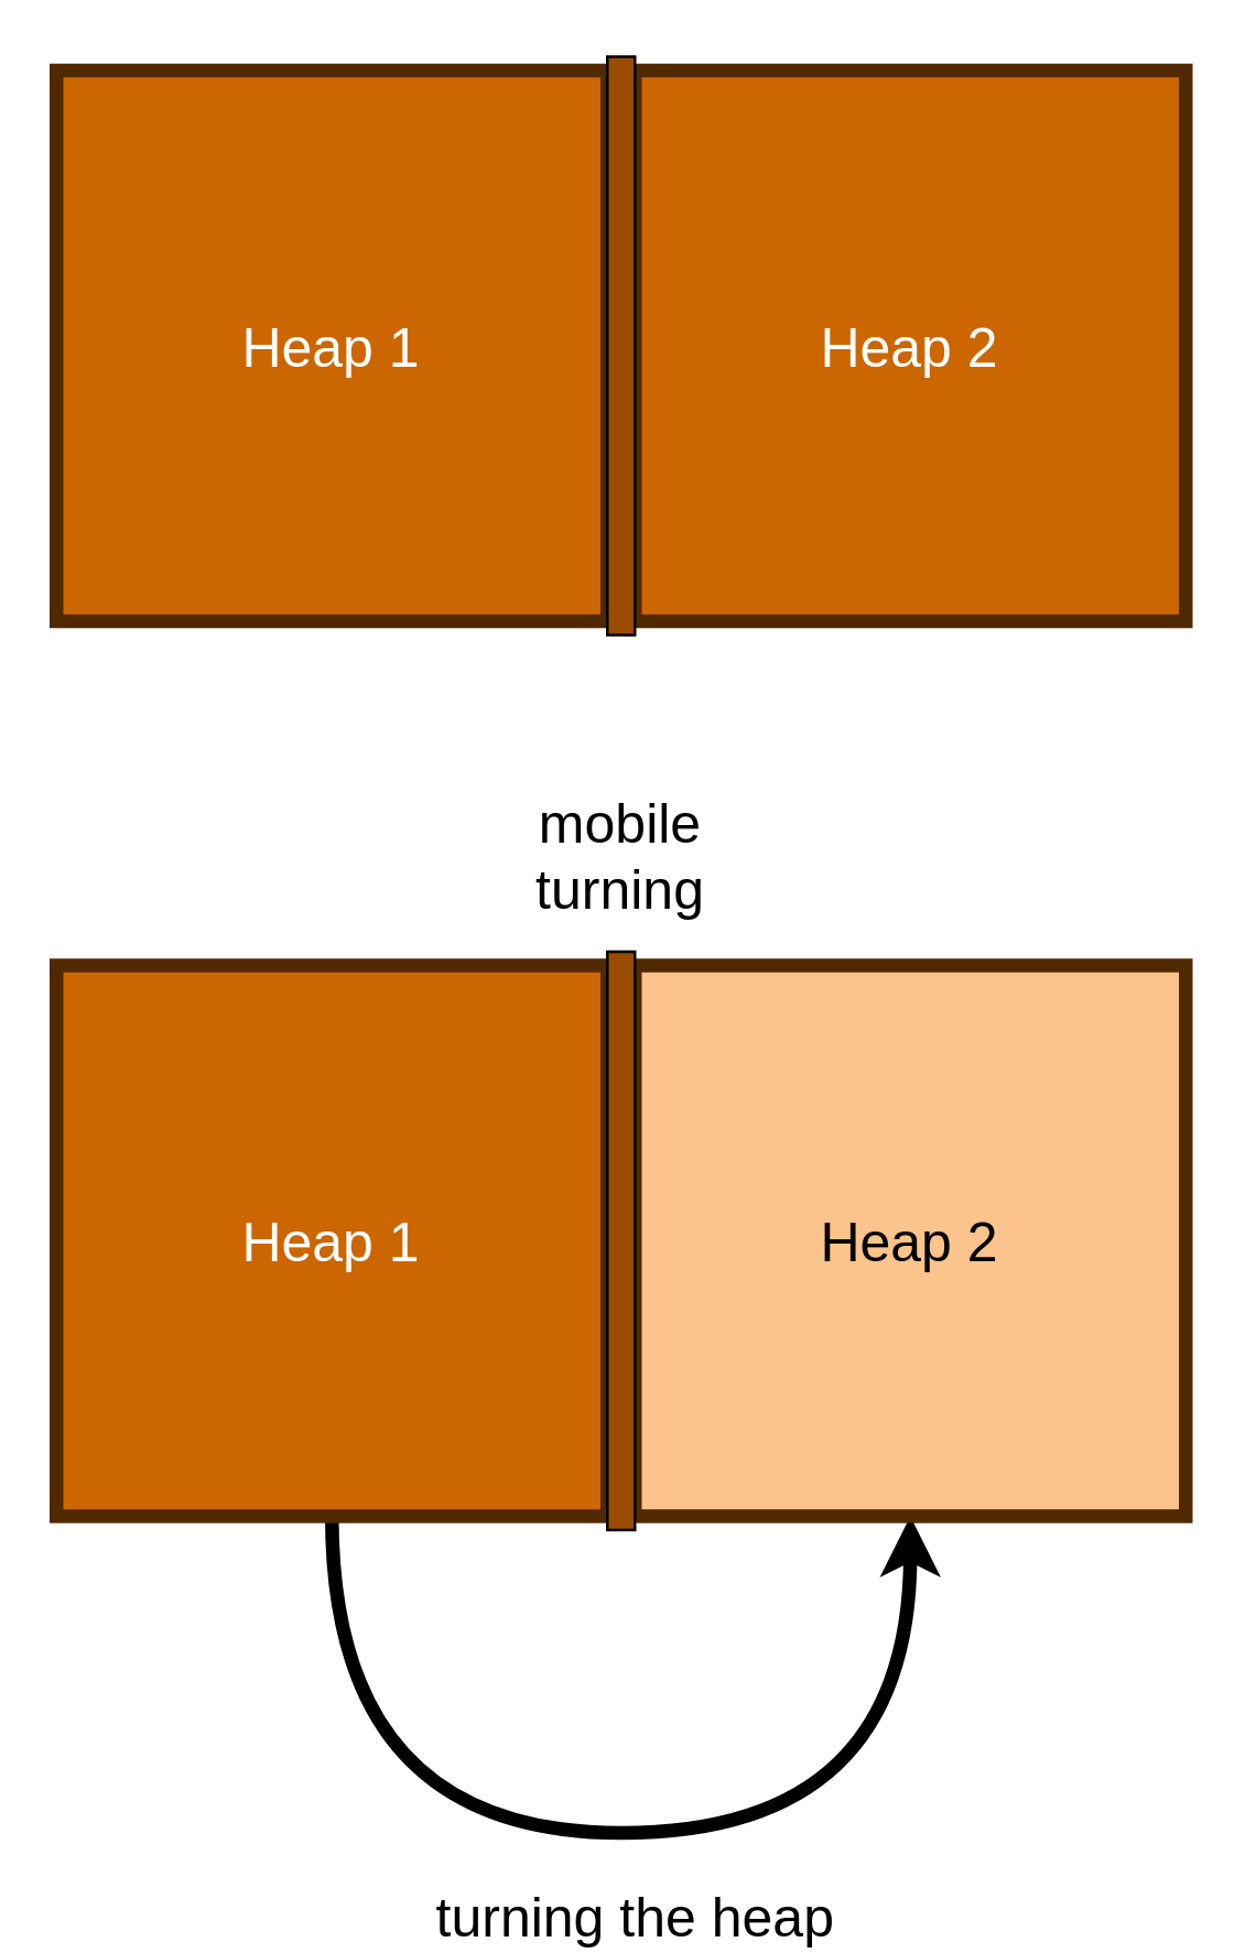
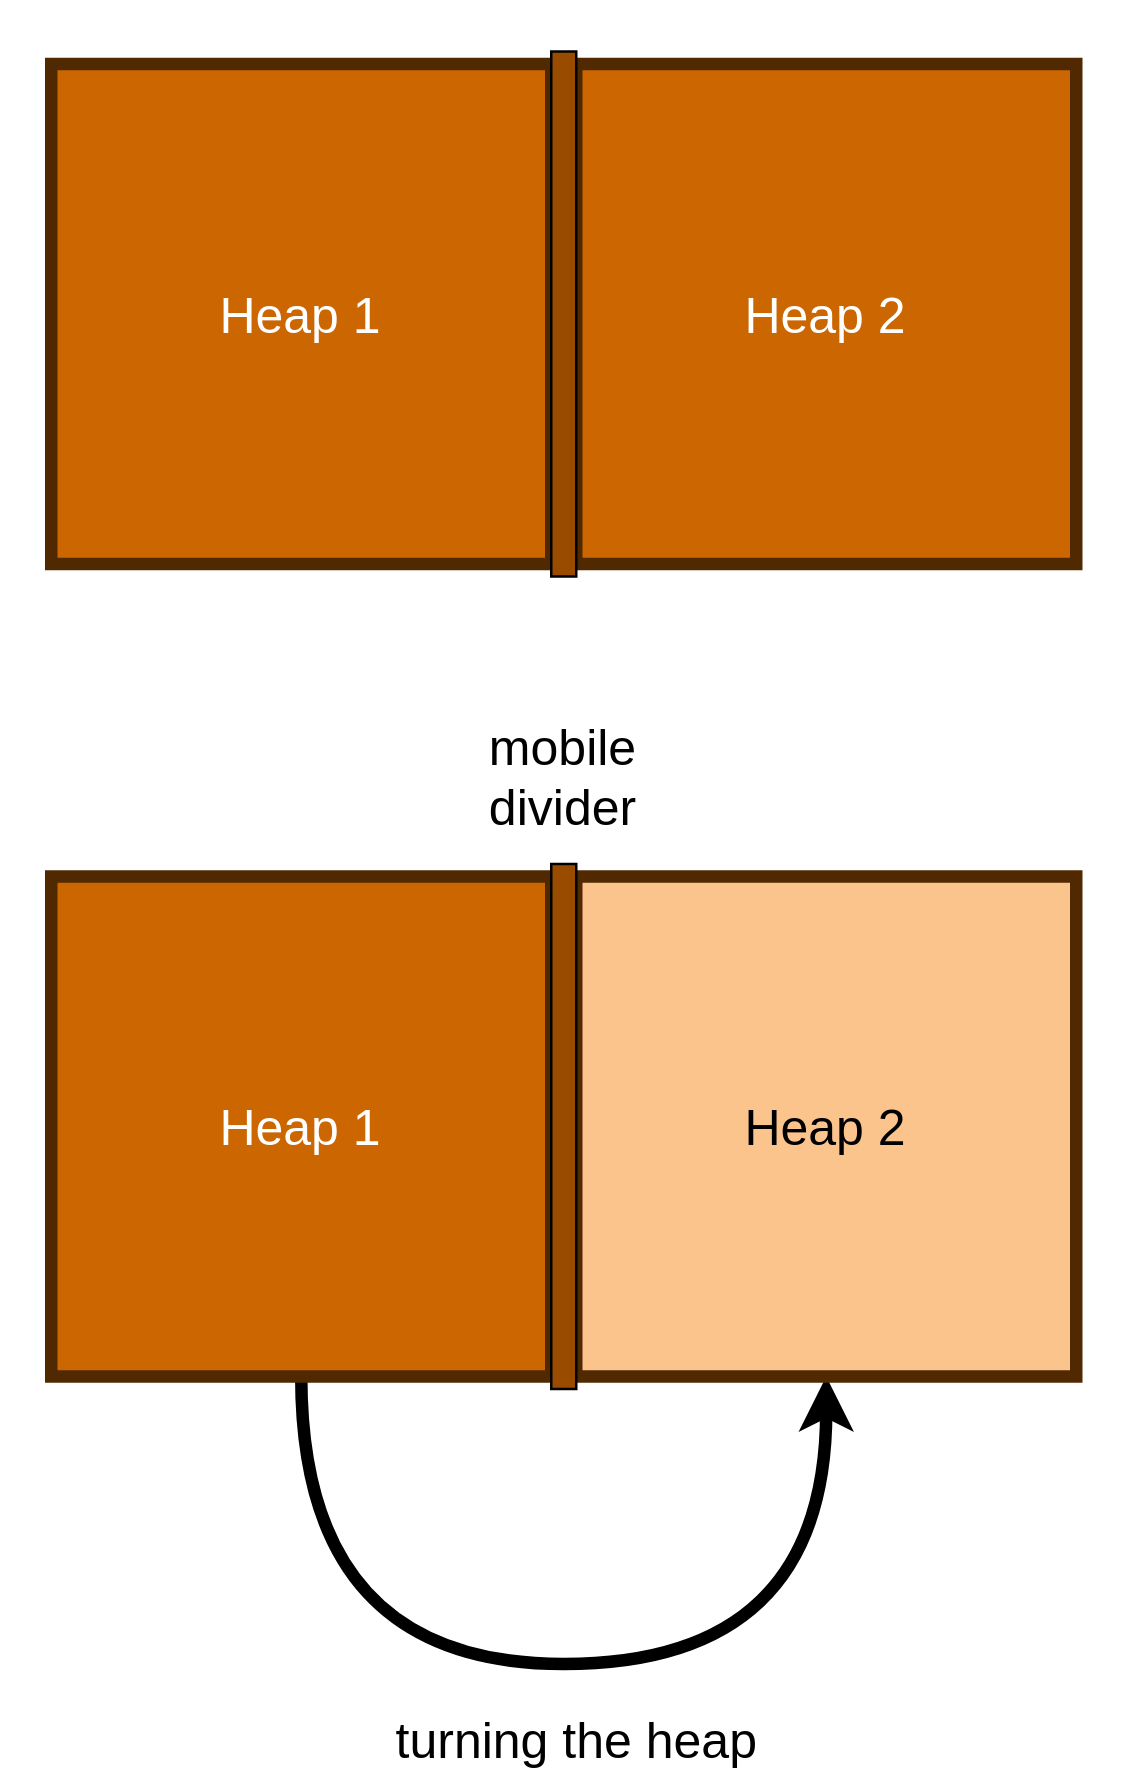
  <mxCell id="0" />
  <mxCell id="1" parent="0" />
  <mxCell id="2" value="Heap 1" style="whiteSpace=wrap;html=1;aspect=fixed;fillColor=#CC6600;fontColor=#FFFFFF;fontSize=20;strokeColor=#512901;strokeWidth=5;" parent="1" vertex="1"><mxGeometry x="20" y="25" width="200" height="200" as="geometry" /></mxCell>
  <mxCell id="3" value="Heap 2" style="whiteSpace=wrap;html=1;aspect=fixed;fillColor=#CC6600;fontColor=#FFFFFF;fontSize=20;strokeColor=#512901;strokeWidth=5;" vertex="1" parent="1"><mxGeometry x="230" y="25" width="200" height="200" as="geometry" /></mxCell>
  <mxCell id="4" value="" style="rounded=0;whiteSpace=wrap;html=1;fillColor=#994C00;" vertex="1" parent="1"><mxGeometry x="220" y="20" width="10" height="210" as="geometry" /></mxCell>
  <mxCell id="5" value="turning the heap" style="edgeStyle=orthogonalEdgeStyle;rounded=0;orthogonalLoop=1;jettySize=auto;html=1;exitX=0.5;exitY=1;exitDx=0;exitDy=0;entryX=0.5;entryY=1;entryDx=0;entryDy=0;fontSize=20;fontColor=#000000;curved=1;strokeWidth=5;" edge="1" parent="1" source="6" target="7"><mxGeometry x="0.023" y="-30" relative="1" as="geometry"><Array as="points"><mxPoint x="120" y="665" /><mxPoint x="330" y="665" /></Array><mxPoint as="offset" /></mxGeometry></mxCell>
  <mxCell id="6" value="Heap 1" style="whiteSpace=wrap;html=1;aspect=fixed;fillColor=#CC6600;fontColor=#FFFFFF;fontSize=20;strokeWidth=5;strokeColor=#512901;" vertex="1" parent="1"><mxGeometry x="20" y="350" width="200" height="200" as="geometry" /></mxCell>
  <mxCell id="7" value="Heap 2" style="whiteSpace=wrap;html=1;aspect=fixed;fillColor=#FCC48D;fontColor=#000000;fontSize=20;strokeWidth=5;strokeColor=#512901;" vertex="1" parent="1"><mxGeometry x="230" y="350" width="200" height="200" as="geometry" /></mxCell>
  <mxCell id="8" value="" style="rounded=0;whiteSpace=wrap;html=1;fillColor=#994C00;" vertex="1" parent="1"><mxGeometry x="220" y="345" width="10" height="210" as="geometry" /></mxCell>
- <mxCell id="9" value="mobile turning" style="text;html=1;strokeColor=none;fillColor=none;align=center;verticalAlign=middle;whiteSpace=wrap;rounded=0;fontSize=20;fontColor=#000000;" vertex="1" parent="1"><mxGeometry x="195" y="295" width="60" height="30" as="geometry" /></mxCell>
+ <mxCell id="9" value="mobile divider" style="text;html=1;strokeColor=none;fillColor=none;align=center;verticalAlign=middle;whiteSpace=wrap;rounded=0;fontSize=20;fontColor=#000000;" vertex="1" parent="1"><mxGeometry x="195" y="295" width="60" height="30" as="geometry" /></mxCell>
